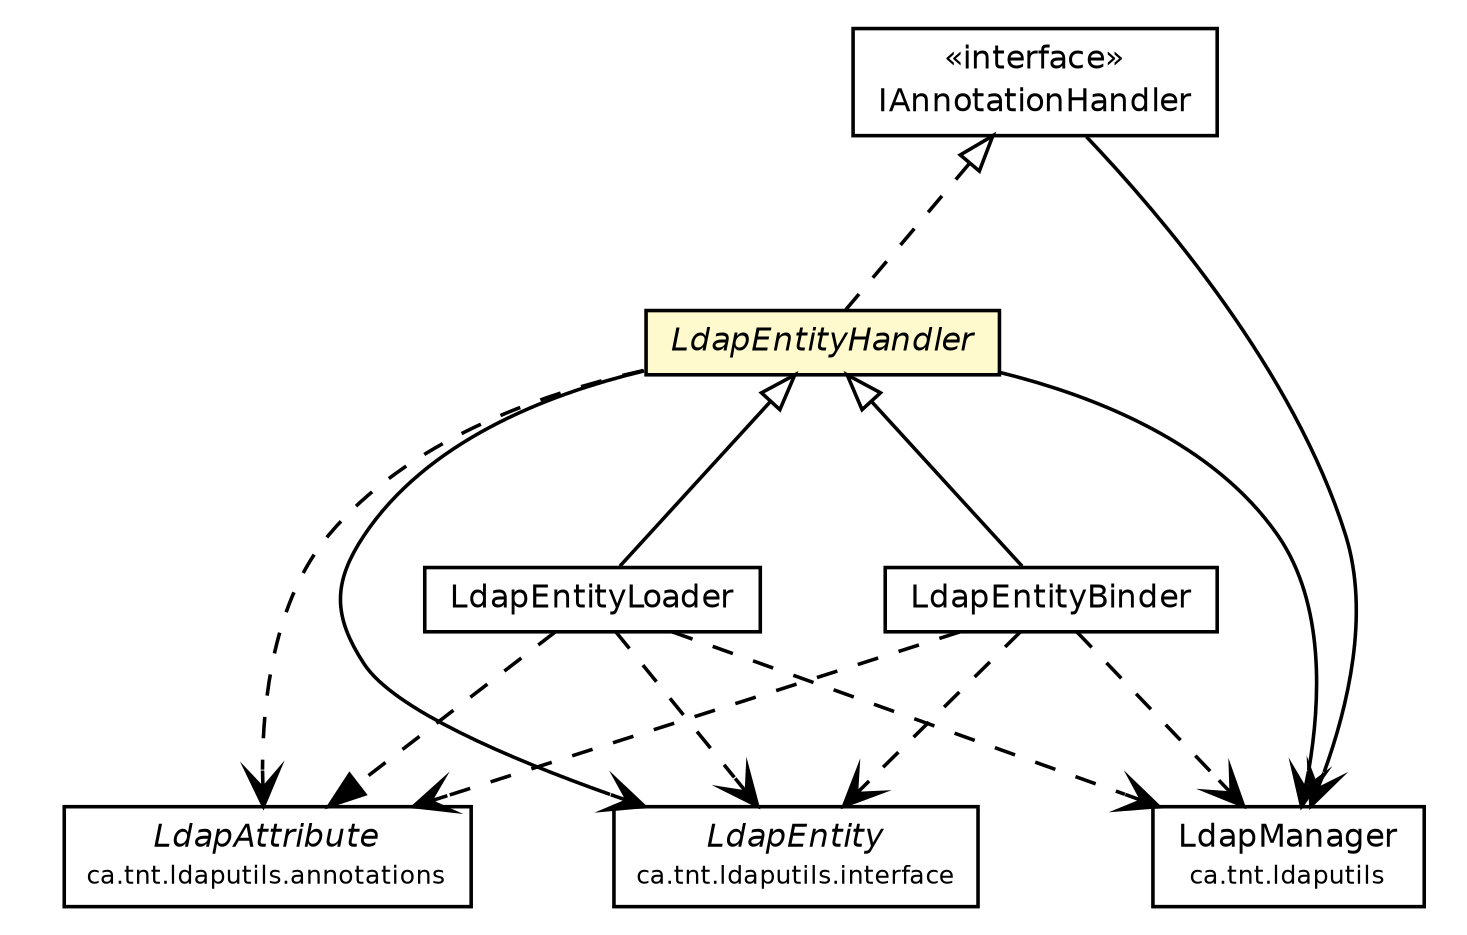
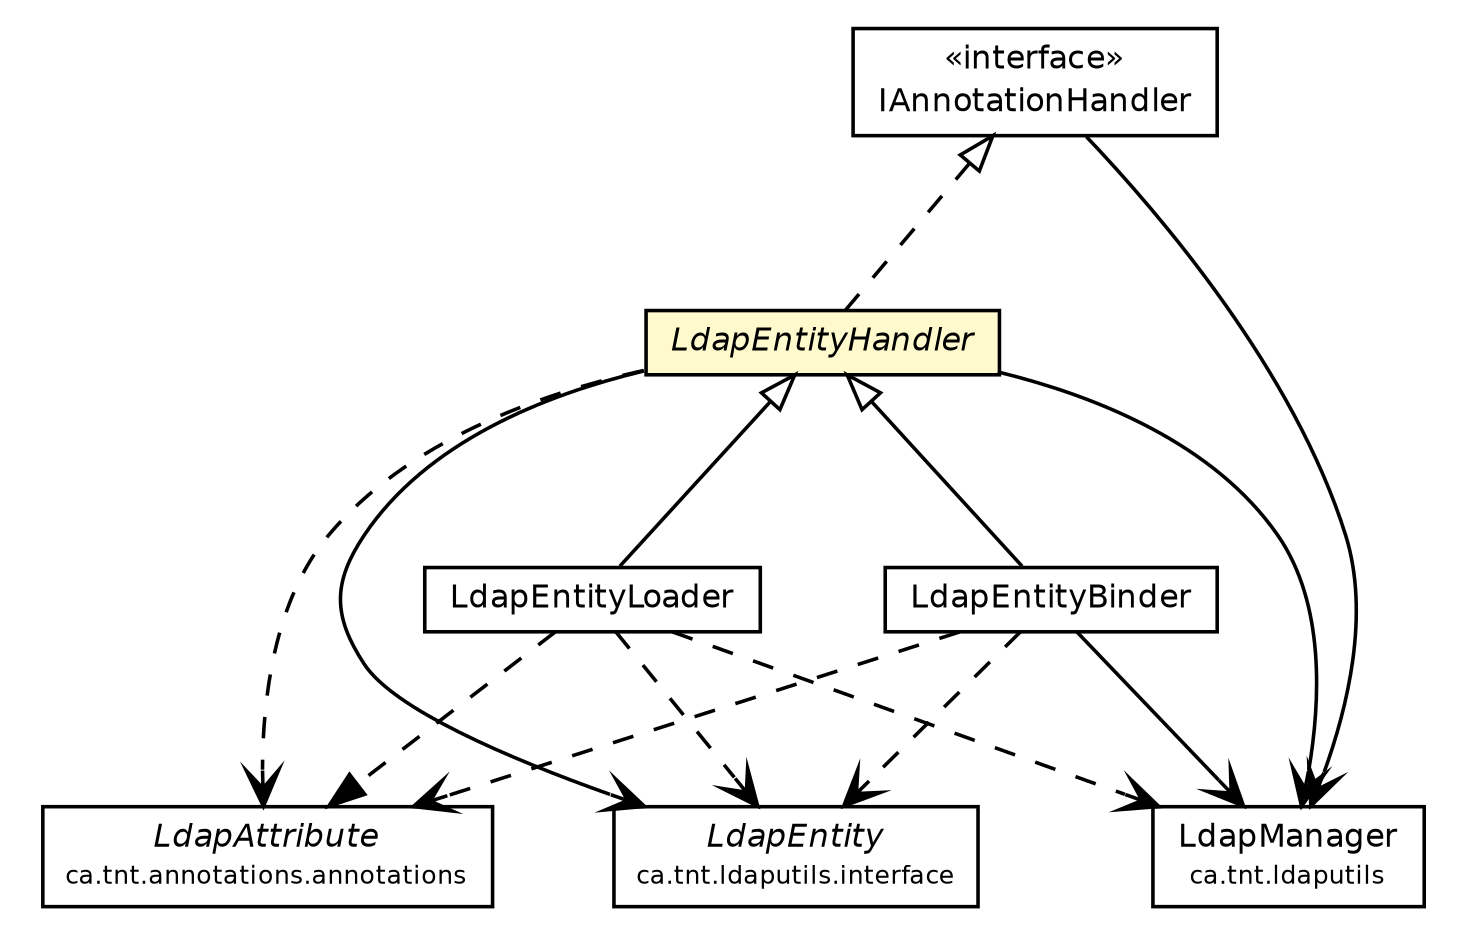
  digraph {
    node [fontcolor=black fontname=Helvetica fontsize=9.0 shape=plaintext]
    edge [arrowhead=open color=black fontcolor=black fontname=Helvetica fontsize=10.0 headport=p labelfontname=Helvetica labelfontsize=10 style=dashed tailport=p]
    n1 [label=<<table border="0" cellborder="1" cellspacing="0" cellpadding="2" port="p" href="../../LdapManager.html"> 		<tr><td><table border="0" cellspacing="0" cellpadding="1"> 			<tr><td> LdapManager </td></tr> 			<tr><td><font point-size="7.0"> ca.tnt.ldaputils </font></td></tr> 		</table></td></tr> 		</table>>]
-   n2 [label=<<table border="0" cellborder="1" cellspacing="0" cellpadding="2" port="p" href="../LdapAttribute.html"> 		<tr><td><table border="0" cellspacing="0" cellpadding="1"> 			<tr><td><font face="Helvetica-Oblique"> LdapAttribute </font></td></tr> 			<tr><td><font point-size="7.0"> ca.tnt.ldaputils.annotations </font></td></tr> 		</table></td></tr> 		</table>>]
+   n2 [label=<<table border="0" cellborder="1" cellspacing="0" cellpadding="2" port="p" href="../LdapAttribute.html"> 		<tr><td><table border="0" cellspacing="0" cellpadding="1"> 			<tr><td><font face="Helvetica-Oblique"> LdapAttribute </font></td></tr> 			<tr><td><font point-size="7.0"> ca.tnt.annotations.annotations </font></td></tr> 		</table></td></tr> 		</table>>]
    n3 [label=<<table border="0" cellborder="1" cellspacing="0" cellpadding="2" port="p" href="../LdapEntity.html"> 		<tr><td><table border="0" cellspacing="0" cellpadding="1"> 			<tr><td><font face="Helvetica-Oblique"> LdapEntity </font></td></tr> 			<tr><td><font point-size="7.0"> ca.tnt.ldaputils.interface </font></td></tr> 		</table></td></tr> 		</table>>]
    n4 [label=<<table border="0" cellborder="1" cellspacing="0" cellpadding="2" port="p" href="./LdapEntityLoader.html"> 		<tr><td><table border="0" cellspacing="0" cellpadding="1"> 			<tr><td> LdapEntityLoader </td></tr> 		</table></td></tr> 		</table>>]
    n5 [label=<<table border="0" cellborder="1" cellspacing="0" cellpadding="2" port="p" bgcolor="lemonChiffon" href="./LdapEntityHandler.html"> 		<tr><td><table border="0" cellspacing="0" cellpadding="1"> 			<tr><td><font face="Helvetica-Oblique"> LdapEntityHandler </font></td></tr> 		</table></td></tr> 		</table>>]
    n6 [label=<<table border="0" cellborder="1" cellspacing="0" cellpadding="2" port="p" href="./LdapEntityBinder.html"> 		<tr><td><table border="0" cellspacing="0" cellpadding="1"> 			<tr><td> LdapEntityBinder </td></tr> 		</table></td></tr> 		</table>>]
    n7 [label=<<table border="0" cellborder="1" cellspacing="0" cellpadding="2" port="p" href="./IAnnotationHandler.html"> 		<tr><td><table border="0" cellspacing="0" cellpadding="1"> 			<tr><td> &laquo;interface&raquo; </td></tr> 			<tr><td> IAnnotationHandler </td></tr> 		</table></td></tr> 		</table>>]
    n4 -> n1
    n4 -> n2 [arrowhead=normal]
    n4 -> n3
    n5 -> n1 [style=""]
    n5 -> n2
    n5 -> n3 [style=solid]
    n5 -> n4 [arrowtail=empty dir=back fontsize=10 arrowhead="" color="" fontcolor="" style=""]
    n5 -> n6 [arrowtail=empty dir=back fontsize=10 arrowhead="" color="" fontcolor="" style=""]
-   n6 -> n1
+   n6 -> n1 [style=solid]
    n6 -> n2
    n6 -> n3
    n7 -> n1 [style=solid]
    n7 -> n5 [arrowtail=empty dir=back fontsize=10 arrowhead="" color="" fontcolor=""]
  }
